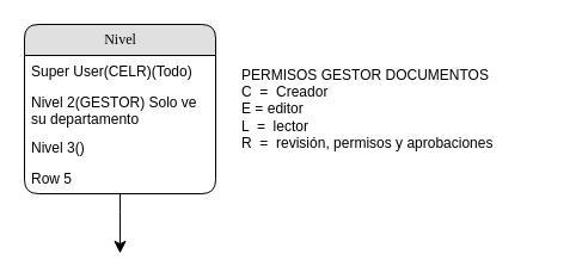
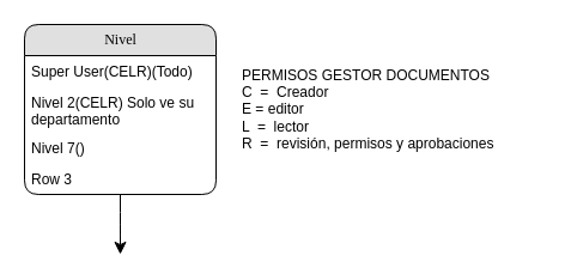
  <mxCell id="0" />
  <mxCell id="1" parent="0" />
  <mxCell id="2" value="Nivel" style="swimlane;html=1;fontStyle=0;childLayout=stackLayout;horizontal=1;startSize=26;fillColor=#e0e0e0;horizontalStack=0;resizeParent=1;resizeLast=0;collapsible=1;marginBottom=0;swimlaneFillColor=#ffffff;align=center;rounded=1;shadow=0;comic=0;labelBackgroundColor=none;strokeWidth=1;fontFamily=Verdana;fontSize=12" parent="1" vertex="1"><mxGeometry x="20" y="20" width="160" height="142" as="geometry" /></mxCell>
  <mxCell id="3" value="Super User(CELR)(Todo)" style="text;html=1;strokeColor=none;fillColor=none;spacingLeft=4;spacingRight=4;whiteSpace=wrap;overflow=hidden;rotatable=0;points=[[0,0.5],[1,0.5]];portConstraint=eastwest;" parent="2" vertex="1"><mxGeometry y="26" width="160" height="26" as="geometry" /></mxCell>
- <mxCell id="4" value="Nivel 2(GESTOR) Solo ve su departamento" style="text;html=1;strokeColor=none;fillColor=none;spacingLeft=4;spacingRight=4;whiteSpace=wrap;overflow=hidden;rotatable=0;points=[[0,0.5],[1,0.5]];portConstraint=eastwest;" parent="2" vertex="1"><mxGeometry y="52" width="160" height="38" as="geometry" /></mxCell>
- <mxCell id="5" value="Nivel 3()" style="text;html=1;strokeColor=none;fillColor=none;spacingLeft=4;spacingRight=4;whiteSpace=wrap;overflow=hidden;rotatable=0;points=[[0,0.5],[1,0.5]];portConstraint=eastwest;" parent="2" vertex="1"><mxGeometry y="90" width="160" height="26" as="geometry" /></mxCell>
- <mxCell id="6" value="Row 5" style="text;html=1;strokeColor=none;fillColor=none;spacingLeft=4;spacingRight=4;whiteSpace=wrap;overflow=hidden;rotatable=0;points=[[0,0.5],[1,0.5]];portConstraint=eastwest;" vertex="1" parent="2"><mxGeometry y="116" width="160" height="26" as="geometry" /></mxCell>
+ <mxCell id="4" value="Nivel 2(CELR) Solo ve su departamento" style="text;html=1;strokeColor=none;fillColor=none;spacingLeft=4;spacingRight=4;whiteSpace=wrap;overflow=hidden;rotatable=0;points=[[0,0.5],[1,0.5]];portConstraint=eastwest;" parent="2" vertex="1"><mxGeometry y="52" width="160" height="38" as="geometry" /></mxCell>
+ <mxCell id="5" value="Nivel 7()" style="text;html=1;strokeColor=none;fillColor=none;spacingLeft=4;spacingRight=4;whiteSpace=wrap;overflow=hidden;rotatable=0;points=[[0,0.5],[1,0.5]];portConstraint=eastwest;" parent="2" vertex="1"><mxGeometry y="90" width="160" height="26" as="geometry" /></mxCell>
+ <mxCell id="6" value="Row 3" style="text;html=1;strokeColor=none;fillColor=none;spacingLeft=4;spacingRight=4;whiteSpace=wrap;overflow=hidden;rotatable=0;points=[[0,0.5],[1,0.5]];portConstraint=eastwest;" vertex="1" parent="2"><mxGeometry y="116" width="160" height="26" as="geometry" /></mxCell>
  <mxCell id="7" style="edgeStyle=orthogonalEdgeStyle;html=1;labelBackgroundColor=none;startFill=0;startSize=8;endFill=1;endSize=8;fontFamily=Verdana;fontSize=12;" parent="1" source="2" edge="1"><mxGeometry relative="1" as="geometry"><mxPoint x="100" y="212" as="targetPoint" /></mxGeometry></mxCell>
  <mxCell id="8" value="PERMISOS GESTOR DOCUMENTOS&lt;br&gt;&lt;div align=&quot;left&quot;&gt;C &lt;span style=&quot;white-space: pre;&quot;&gt; &lt;/span&gt;= &lt;span style=&quot;white-space: pre;&quot;&gt; &lt;/span&gt;Creador&lt;/div&gt;&lt;div align=&quot;left&quot;&gt;E&lt;span style=&quot;white-space: pre;&quot;&gt; &lt;/span&gt;=&lt;span style=&quot;white-space: pre;&quot;&gt; &lt;/span&gt;editor&lt;/div&gt;&lt;div align=&quot;left&quot;&gt;L &lt;span style=&quot;white-space: pre;&quot;&gt; &lt;/span&gt;= &lt;span style=&quot;white-space: pre;&quot;&gt; &lt;/span&gt;lector&lt;/div&gt;&lt;div align=&quot;left&quot;&gt;R &lt;span style=&quot;white-space: pre;&quot;&gt; &lt;/span&gt;= &lt;span style=&quot;white-space: pre;&quot;&gt; &lt;/span&gt;revisión, permisos y aprobaciones&lt;br&gt;&lt;/div&gt;" style="text;html=1;align=left;verticalAlign=middle;resizable=0;points=[];autosize=1;strokeColor=none;fillColor=none;" vertex="1" parent="1"><mxGeometry x="200" y="46" width="260" height="90" as="geometry" /></mxCell>
